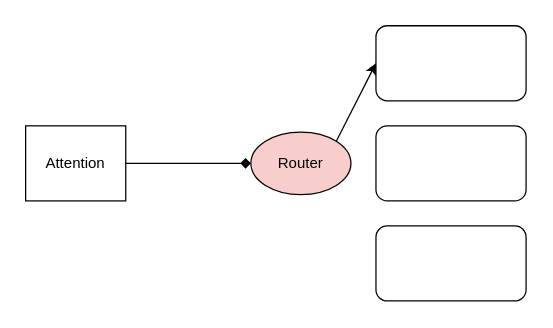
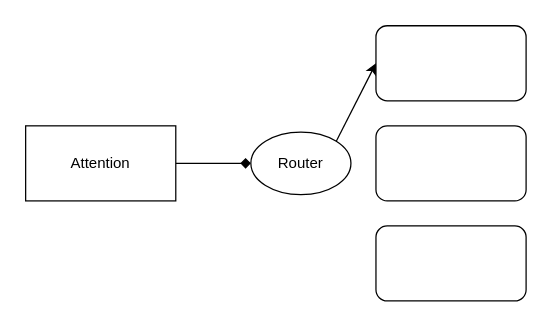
  <mxCell id="0" />
  <mxCell id="1" parent="0" />
  <mxCell id="2" value="" style="edgeStyle=orthogonalEdgeStyle;rounded=0;orthogonalLoop=1;jettySize=auto;html=1;endArrow=diamond;" edge="1" parent="1" source="3" target="4"><mxGeometry relative="1" as="geometry" /></mxCell>
- <mxCell id="3" value="Attention" style="rounded=0;whiteSpace=wrap;html=1;" vertex="1" parent="1"><mxGeometry x="20" y="100" width="80" height="60" as="geometry" /></mxCell>
- <mxCell id="4" value="Router" style="ellipse;whiteSpace=wrap;html=1;fillColor=#f8cecc;" vertex="1" parent="1"><mxGeometry x="200" y="105" width="80" height="50" as="geometry" /></mxCell>
+ <mxCell id="3" value="Attention" style="rounded=0;whiteSpace=wrap;html=1;" vertex="1" parent="1"><mxGeometry x="20" y="100" width="120" height="60" as="geometry" /></mxCell>
+ <mxCell id="4" value="Router" style="ellipse;whiteSpace=wrap;html=1;" vertex="1" parent="1"><mxGeometry x="200" y="105" width="80" height="50" as="geometry" /></mxCell>
  <mxCell id="5" value="" style="rounded=1;whiteSpace=wrap;html=1;" vertex="1" parent="1"><mxGeometry x="300" y="20" width="120" height="60" as="geometry" /></mxCell>
  <mxCell id="6" value="" style="rounded=1;whiteSpace=wrap;html=1;" vertex="1" parent="1"><mxGeometry x="300" y="100" width="120" height="60" as="geometry" /></mxCell>
  <mxCell id="7" value="" style="rounded=1;whiteSpace=wrap;html=1;" vertex="1" parent="1"><mxGeometry x="300" y="180" width="120" height="60" as="geometry" /></mxCell>
  <mxCell id="8" value="" style="endArrow=classic;html=1;rounded=0;exitX=1;exitY=0;exitDx=0;exitDy=0;entryX=0;entryY=0.5;entryDx=0;entryDy=0;" edge="1" parent="1" source="4" target="5"><mxGeometry width="50" height="50" relative="1" as="geometry"><mxPoint x="450" y="390" as="sourcePoint" /><mxPoint x="500" y="340" as="targetPoint" /></mxGeometry></mxCell>
